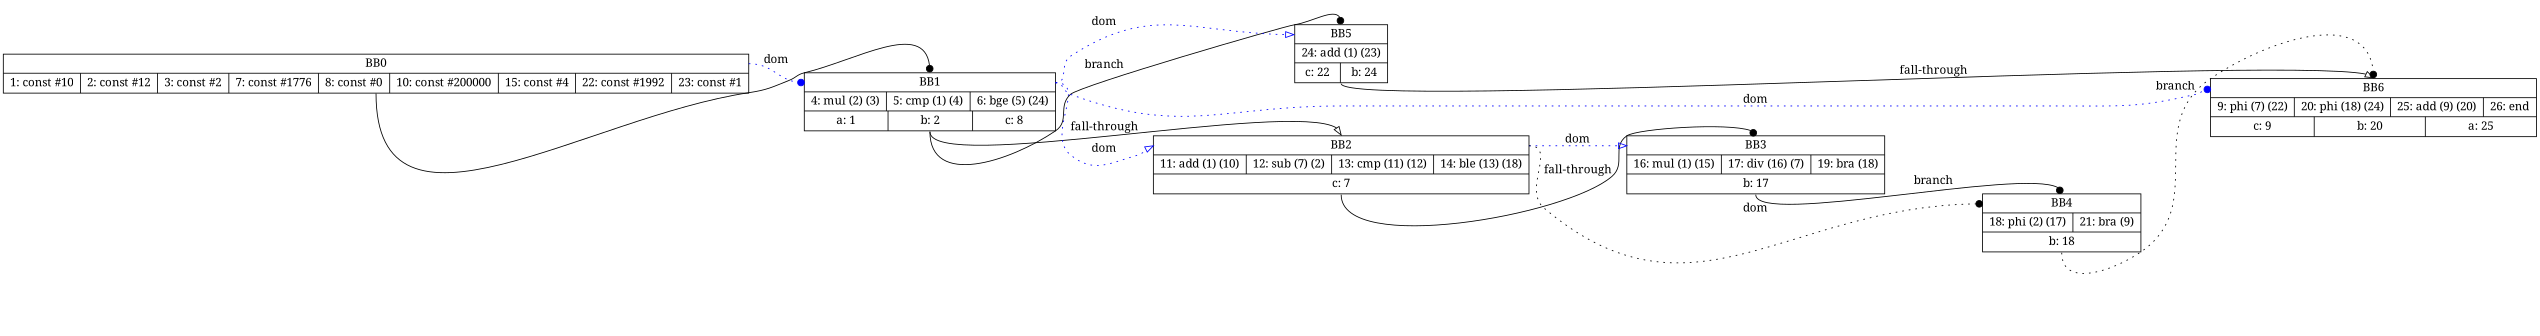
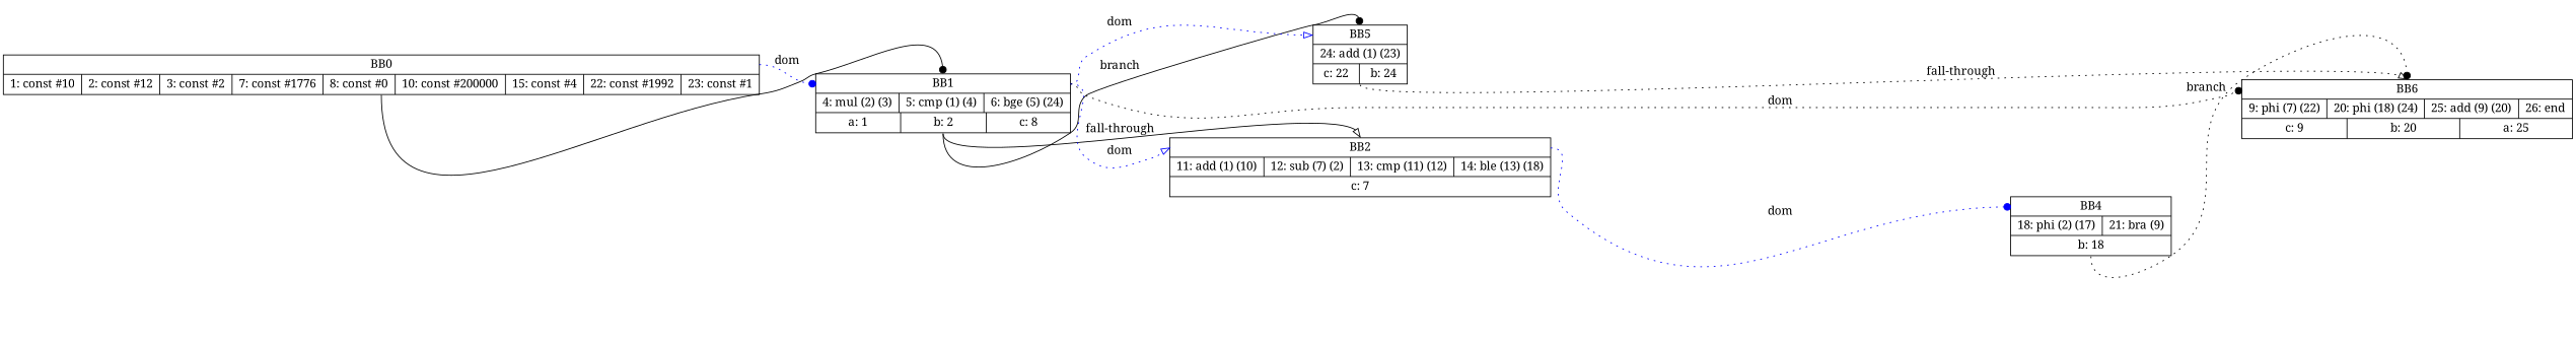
  digraph {
    fontname="Noto Serif"
    rankdir=LR
    node [fontname="Noto Serif" shape=record]
    edge [arrowhead=dot fontname="Noto Serif" headport=n tailport=s style=dotted]
    n1 [label="<b>BB0|{1: const #10|2: const #12|3: const #2|7: const #1776|8: const #0|10: const #200000|15: const #4|22: const #1992|23: const #1}"]
    n2 [label="<b>BB1|{4: mul (2) (3)|5: cmp (1) (4)|6: bge (5) (24)} | {a: 1|b: 2|c: 8}"]
    n3 [label="<b>BB2|{11: add (1) (10)|12: sub (7) (2)|13: cmp (11) (12)|14: ble (13) (18)} | {c: 7}"]
    n4 [label="<b>BB5|{24: add (1) (23)} | {c: 22|b: 24}"]
    n5 [label="<b>BB6|{9: phi (7) (22)|20: phi (18) (24)|25: add (9) (20)|26: end} | {c: 9|b: 20|a: 25}"]
-   n6 [label="<b>BB3|{16: mul (1) (15)|17: div (16) (7)|19: bra (18)} | {b: 17}"]
    n7 [label="<b>BB4|{18: phi (2) (17)|21: bra (9)} | {b: 18}"]
    n1 -> n2 [style=""]
    n1 -> n2 [color=blue headport=b label=dom tailport=b]
    n2 -> n3 [arrowhead=onormal label="fall-through" style=""]
    n2 -> n3 [arrowhead=onormal color=blue headport=b label=dom tailport=b]
    n2 -> n4 [label=branch style=""]
    n2 -> n4 [arrowhead=onormal color=blue headport=b label=dom tailport=b]
-   n2 -> n5 [color=blue headport=b label=dom tailport=b]
-   n3 -> n6 [label="fall-through" style=""]
-   n3 -> n6 [arrowhead=onormal color=blue headport=b label=dom tailport=b]
-   n3 -> n7 [color=black headport=b label=dom tailport=b]
-   n4 -> n5 [arrowhead=onormal label="fall-through" style=""]
-   n6 -> n7 [label=branch style=""]
+   n2 -> n5 [color=black headport=b label=dom tailport=b]
+   n3 -> n7 [color=blue headport=b label=dom tailport=b]
+   n4 -> n5 [arrowhead=onormal label="fall-through"]
    n7 -> n5 [label=branch]
  }
